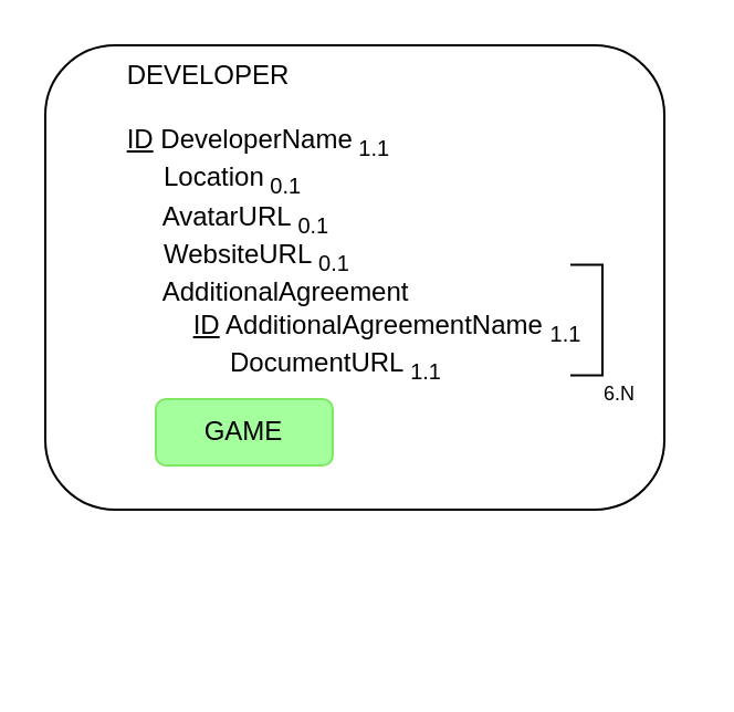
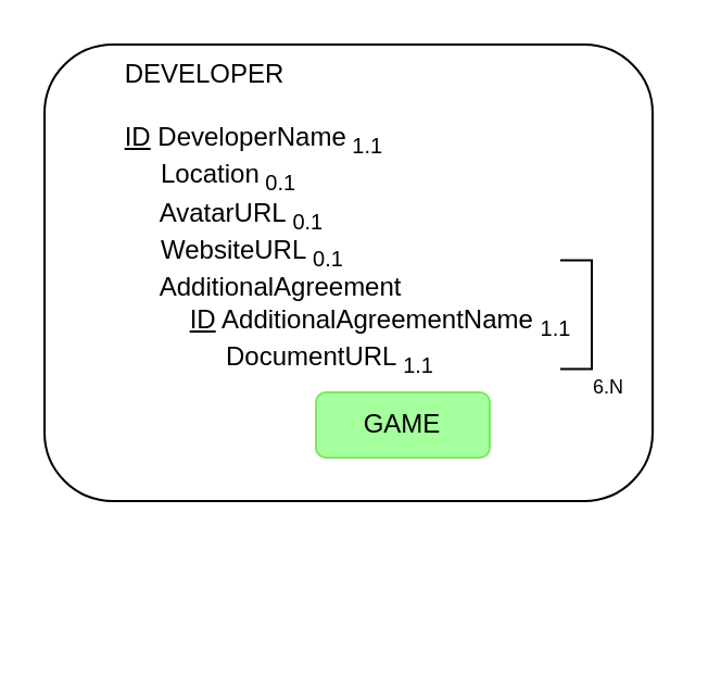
  <mxCell id="0" />
  <mxCell id="1" parent="0" />
  <mxCell id="2" value="" style="group" vertex="1" connectable="0" parent="1"><mxGeometry x="20" y="20" width="290" height="280" as="geometry" /></mxCell>
  <mxCell id="3" value="&lt;div align=&quot;left&quot;&gt;DEVELOPER&lt;/div&gt;&lt;div align=&quot;left&quot;&gt;&lt;br&gt;&lt;/div&gt;&lt;div align=&quot;left&quot;&gt;&lt;u&gt;ID&lt;/u&gt; DeveloperName&lt;sub&gt; 1.1&lt;/sub&gt;&lt;/div&gt;&lt;div align=&quot;left&quot;&gt;&amp;nbsp;&amp;nbsp;&amp;nbsp;&amp;nbsp; Location&lt;sub&gt; 0.1&lt;/sub&gt;&lt;/div&gt;&lt;div align=&quot;left&quot;&gt;&amp;nbsp;&amp;nbsp;&amp;nbsp;&amp;nbsp; AvatarURL &lt;sub&gt;0.1&lt;/sub&gt;&lt;/div&gt;&lt;div align=&quot;left&quot;&gt;&amp;nbsp;&amp;nbsp;&amp;nbsp;&amp;nbsp; WebsiteURL &lt;sub&gt;0.1&lt;/sub&gt;&lt;/div&gt;&lt;div align=&quot;left&quot;&gt;&amp;nbsp;&amp;nbsp;&amp;nbsp;&amp;nbsp; AdditionalAgreement&lt;/div&gt;&lt;div align=&quot;left&quot;&gt;&amp;nbsp;&amp;nbsp;&amp;nbsp;&amp;nbsp;&amp;nbsp;&amp;nbsp;&amp;nbsp;&amp;nbsp; &lt;u&gt;ID&lt;/u&gt; AdditionalAgreementName &lt;sub&gt;1.1&lt;/sub&gt;&lt;/div&gt;&lt;div align=&quot;left&quot;&gt;&amp;nbsp;&amp;nbsp;&amp;nbsp;&amp;nbsp;&amp;nbsp;&amp;nbsp;&amp;nbsp;&amp;nbsp;&amp;nbsp;&amp;nbsp;&amp;nbsp;&amp;nbsp;&amp;nbsp; DocumentURL &lt;sub&gt;1.1&lt;/sub&gt;&lt;br&gt;&lt;/div&gt;" style="rounded=1;whiteSpace=wrap;html=1;imageVerticalAlign=top;verticalAlign=top;" vertex="1" parent="2"><mxGeometry width="280" height="210" as="geometry" /></mxCell>
  <mxCell id="4" value="" style="shape=partialRectangle;whiteSpace=wrap;html=1;bottom=1;right=1;left=1;top=0;fillColor=none;routingCenterX=-0.5;rotation=-90;movable=0;resizable=0;rotatable=0;deletable=0;editable=0;locked=1;connectable=0;" vertex="1" parent="2"><mxGeometry x="220" y="117.2" width="50" height="14" as="geometry" /></mxCell>
  <mxCell id="5" value="&lt;font style=&quot;font-size: 9px;&quot;&gt;6.N&lt;/font&gt;" style="text;html=1;align=center;verticalAlign=middle;whiteSpace=wrap;rounded=0;movable=0;resizable=0;rotatable=0;deletable=0;editable=0;locked=1;connectable=0;" vertex="1" parent="2"><mxGeometry x="230" y="136" width="60" height="42" as="geometry" /></mxCell>
- <mxCell id="6" value="GAME" style="rounded=1;whiteSpace=wrap;html=1;labelBackgroundColor=#a4ff9d;fillColor=#A4FF9D;strokeColor=#7fe764;movable=0;resizable=0;rotatable=0;deletable=0;editable=0;locked=1;connectable=0;" vertex="1" parent="2"><mxGeometry x="50" y="160" width="80" height="30" as="geometry" /></mxCell>
+ <mxCell id="6" value="GAME" style="rounded=1;whiteSpace=wrap;html=1;labelBackgroundColor=#a4ff9d;fillColor=#A4FF9D;strokeColor=#7fe764;movable=0;resizable=0;rotatable=0;deletable=0;editable=0;locked=1;connectable=0;" vertex="1" parent="2"><mxGeometry x="125" y="160" width="80" height="30" as="geometry" /></mxCell>
